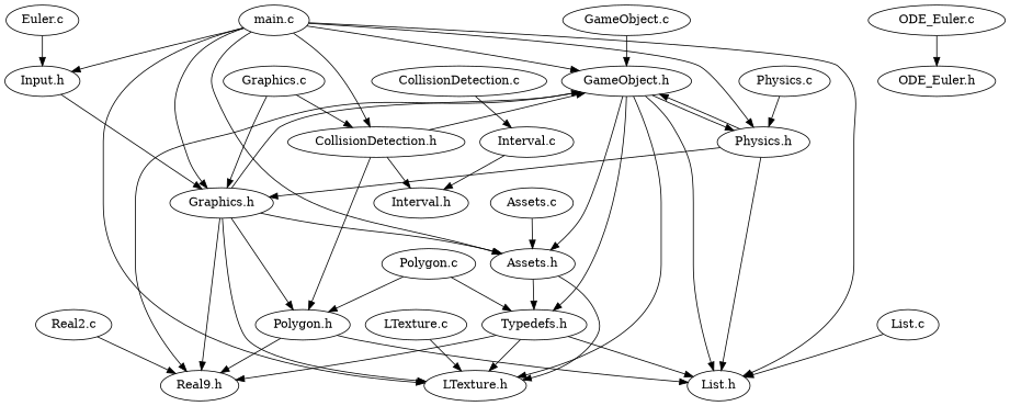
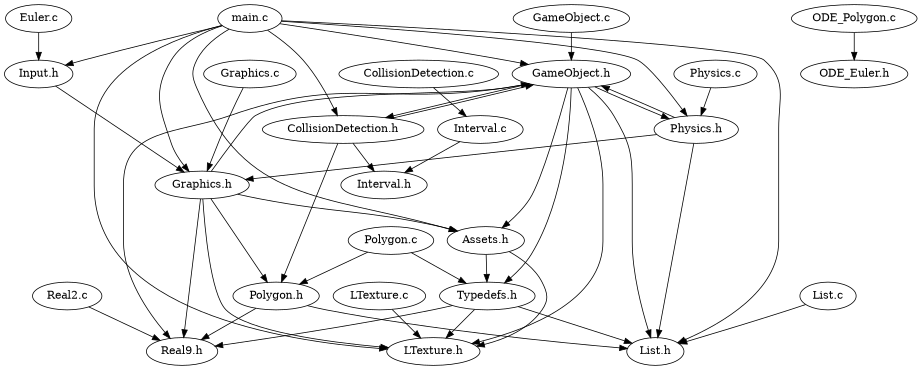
  digraph {
    clusterrank=local
    fontname=Helvetica
    fontsize=16
    "main.c"
    "List.h"
    "GameObject.h"
    "Physics.h"
    "Input.h"
    "Graphics.h"
    "CollisionDetection.h"
    "LTexture.h"
    "Assets.h"
    "Typedefs.h"
    n11 [label="Real9.h"]
    "Polygon.h"
    "Interval.h"
    "LTexture.c"
    "Interval.c"
-   "Assets.c"
    "GameObject.c"
    "CollisionDetection.c"
    "Polygon.c"
-   "ODE_Euler.c"
+   "ODE_Euler.c" [label="ODE_Polygon.c"]
    "ODE_Euler.h"
    "Physics.c"
    n23 [label="Euler.c"]
    "Real2.c"
    "Graphics.c"
    "List.c"
    "main.c" -> "List.h"
    "main.c" -> "GameObject.h"
    "main.c" -> "Physics.h"
    "main.c" -> "Input.h"
    "main.c" -> "Graphics.h"
    "main.c" -> "CollisionDetection.h"
    "main.c" -> "LTexture.h"
    "main.c" -> "Assets.h"
    "GameObject.h" -> "List.h"
    "GameObject.h" -> "Physics.h"
-   "Graphics.c" -> "CollisionDetection.h"
+   "GameObject.h" -> "CollisionDetection.h"
    "GameObject.h" -> "LTexture.h"
    "GameObject.h" -> "Assets.h"
    "GameObject.h" -> "Typedefs.h"
    "GameObject.h" -> n11
    "Physics.h" -> "List.h"
    "Physics.h" -> "GameObject.h"
    "Physics.h" -> "Graphics.h"
    "Input.h" -> "Graphics.h"
    "Graphics.h" -> "GameObject.h"
    "Graphics.h" -> "LTexture.h"
    "Graphics.h" -> "Assets.h"
    "Graphics.h" -> n11
    "Graphics.h" -> "Polygon.h"
    "CollisionDetection.h" -> "GameObject.h"
    "CollisionDetection.h" -> "Polygon.h"
    "CollisionDetection.h" -> "Interval.h"
    "Assets.h" -> "LTexture.h"
    "Assets.h" -> "Typedefs.h"
    "Typedefs.h" -> "List.h"
    "Typedefs.h" -> "LTexture.h"
    "Typedefs.h" -> n11
    "Polygon.h" -> "List.h"
    "Polygon.h" -> n11
    "LTexture.c" -> "LTexture.h"
    "Interval.c" -> "Interval.h"
-   "Assets.c" -> "Assets.h"
    "GameObject.c" -> "GameObject.h"
    "CollisionDetection.c" -> "Interval.c"
    "Polygon.c" -> "Typedefs.h"
    "Polygon.c" -> "Polygon.h"
    "ODE_Euler.c" -> "ODE_Euler.h"
    "Physics.c" -> "Physics.h"
    n23 -> "Input.h"
    "Real2.c" -> n11
    "Graphics.c" -> "Graphics.h"
    "List.c" -> "List.h"
  }
